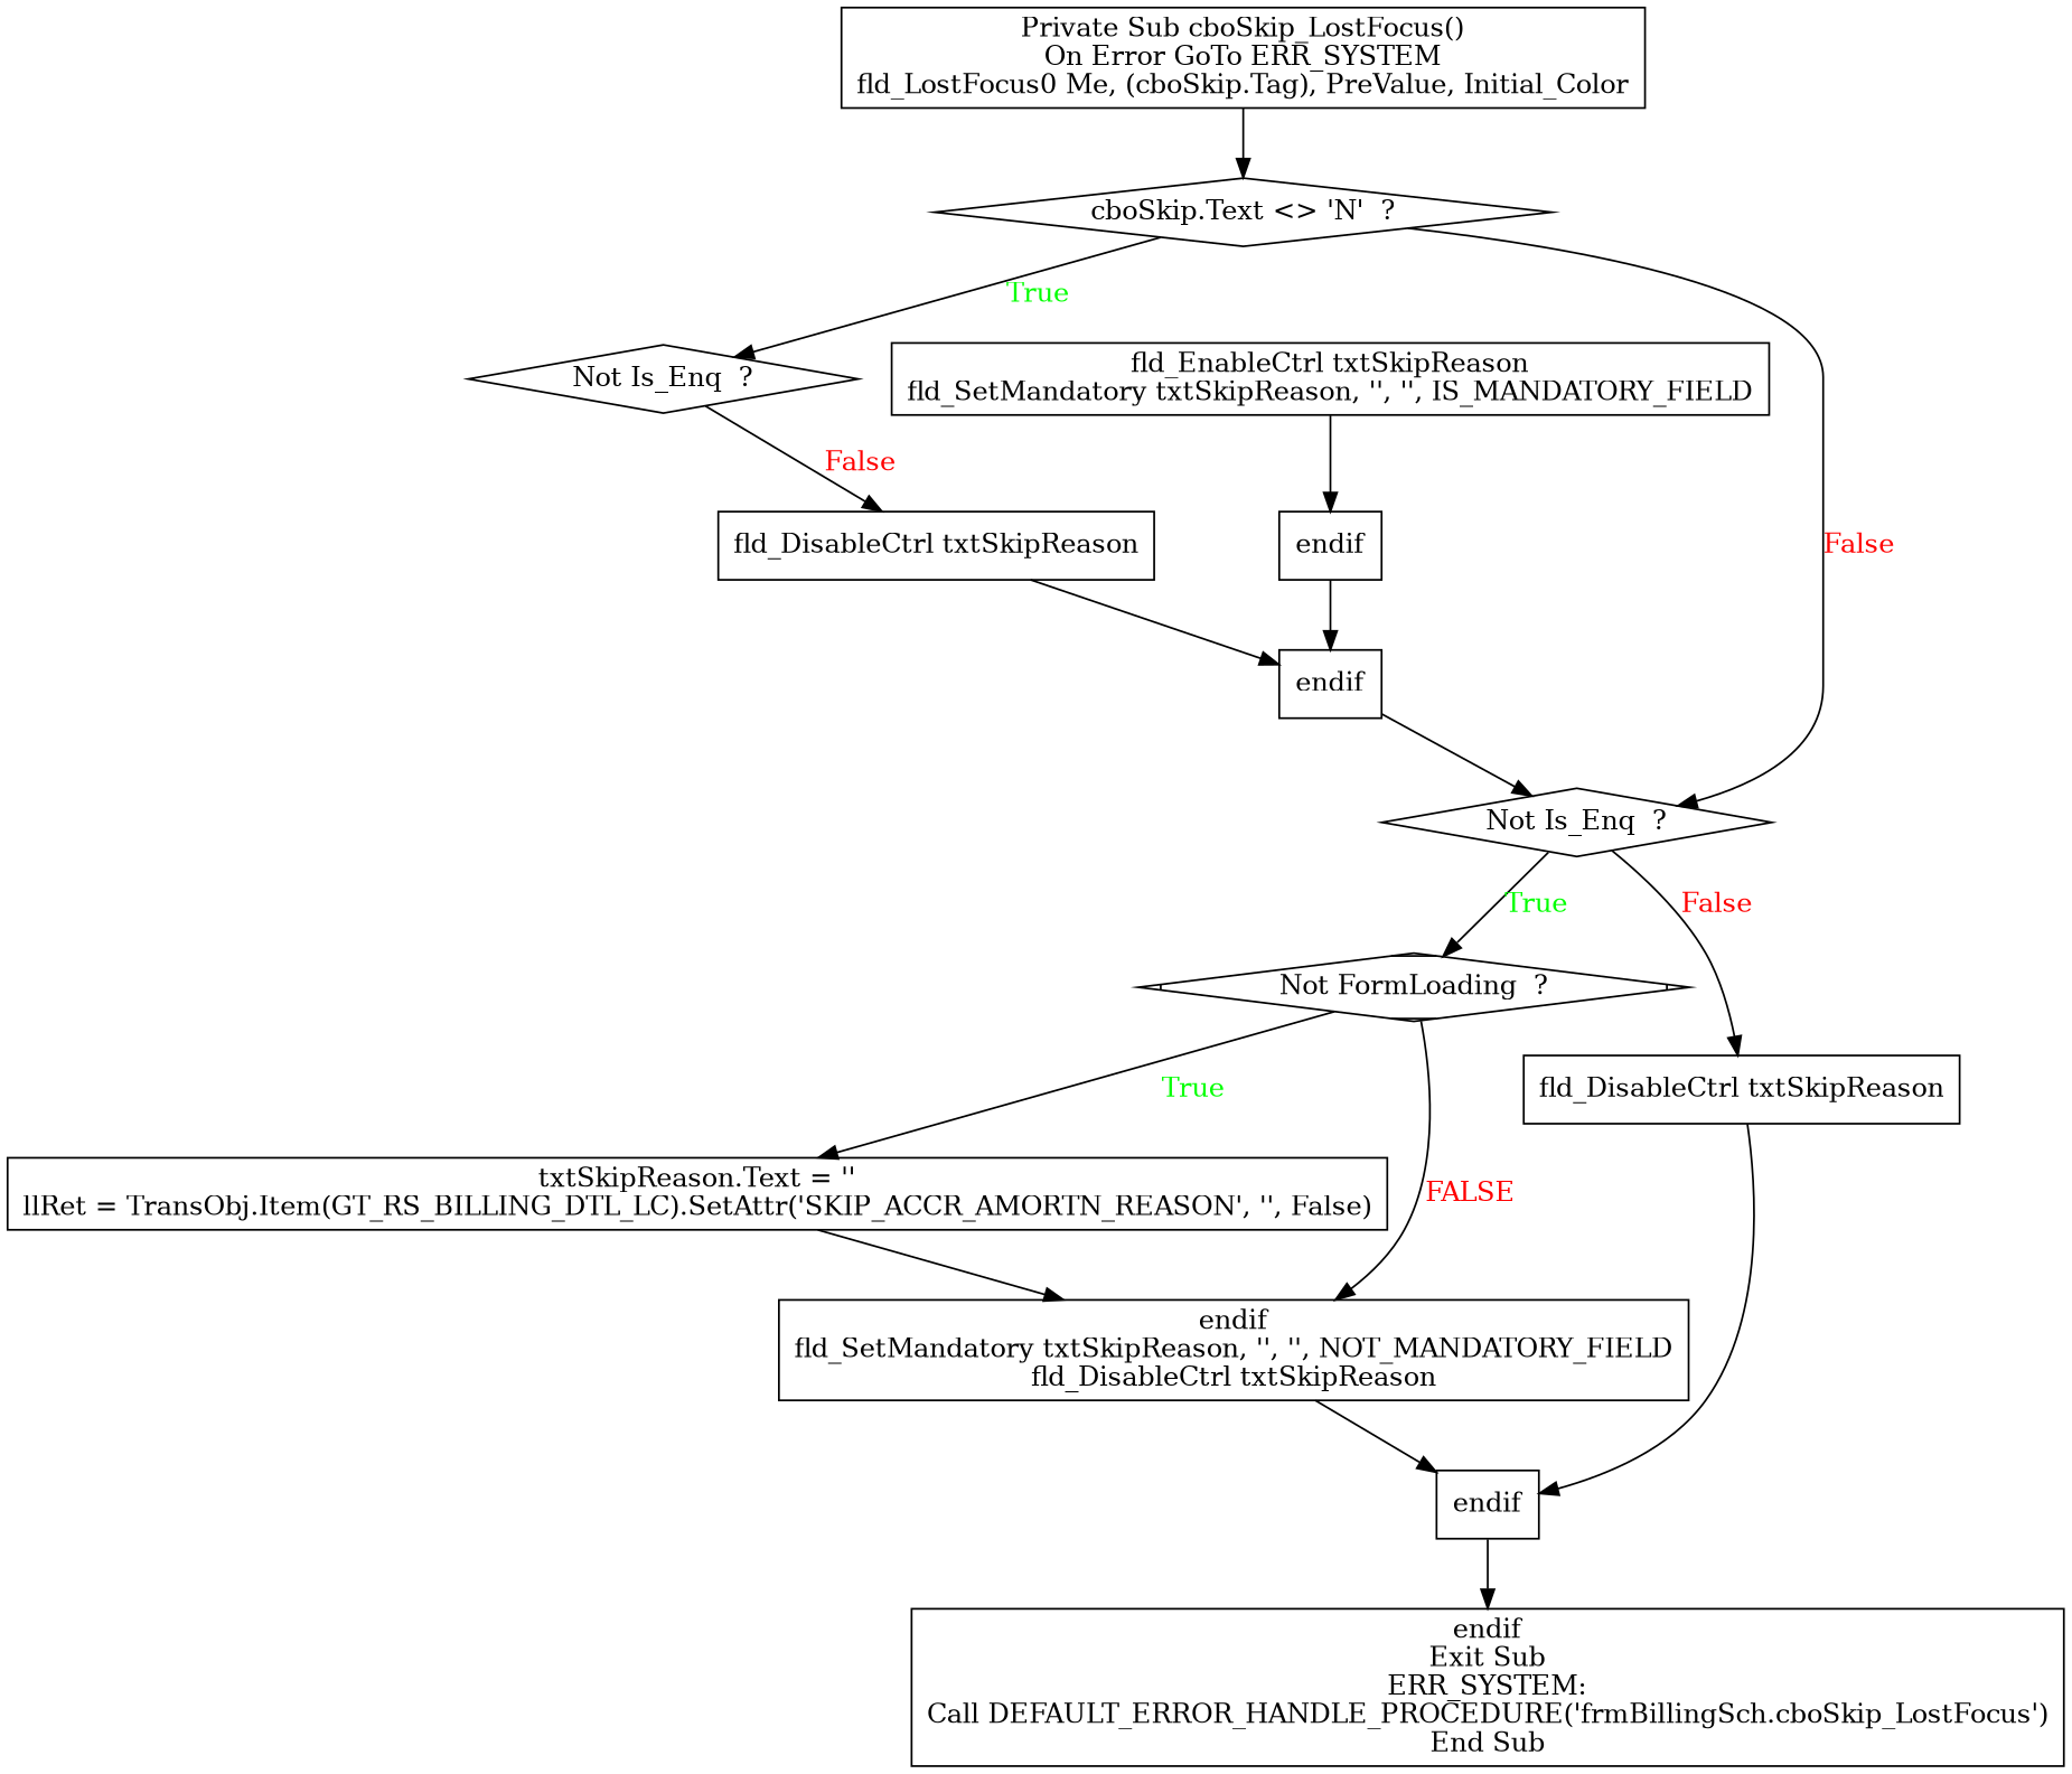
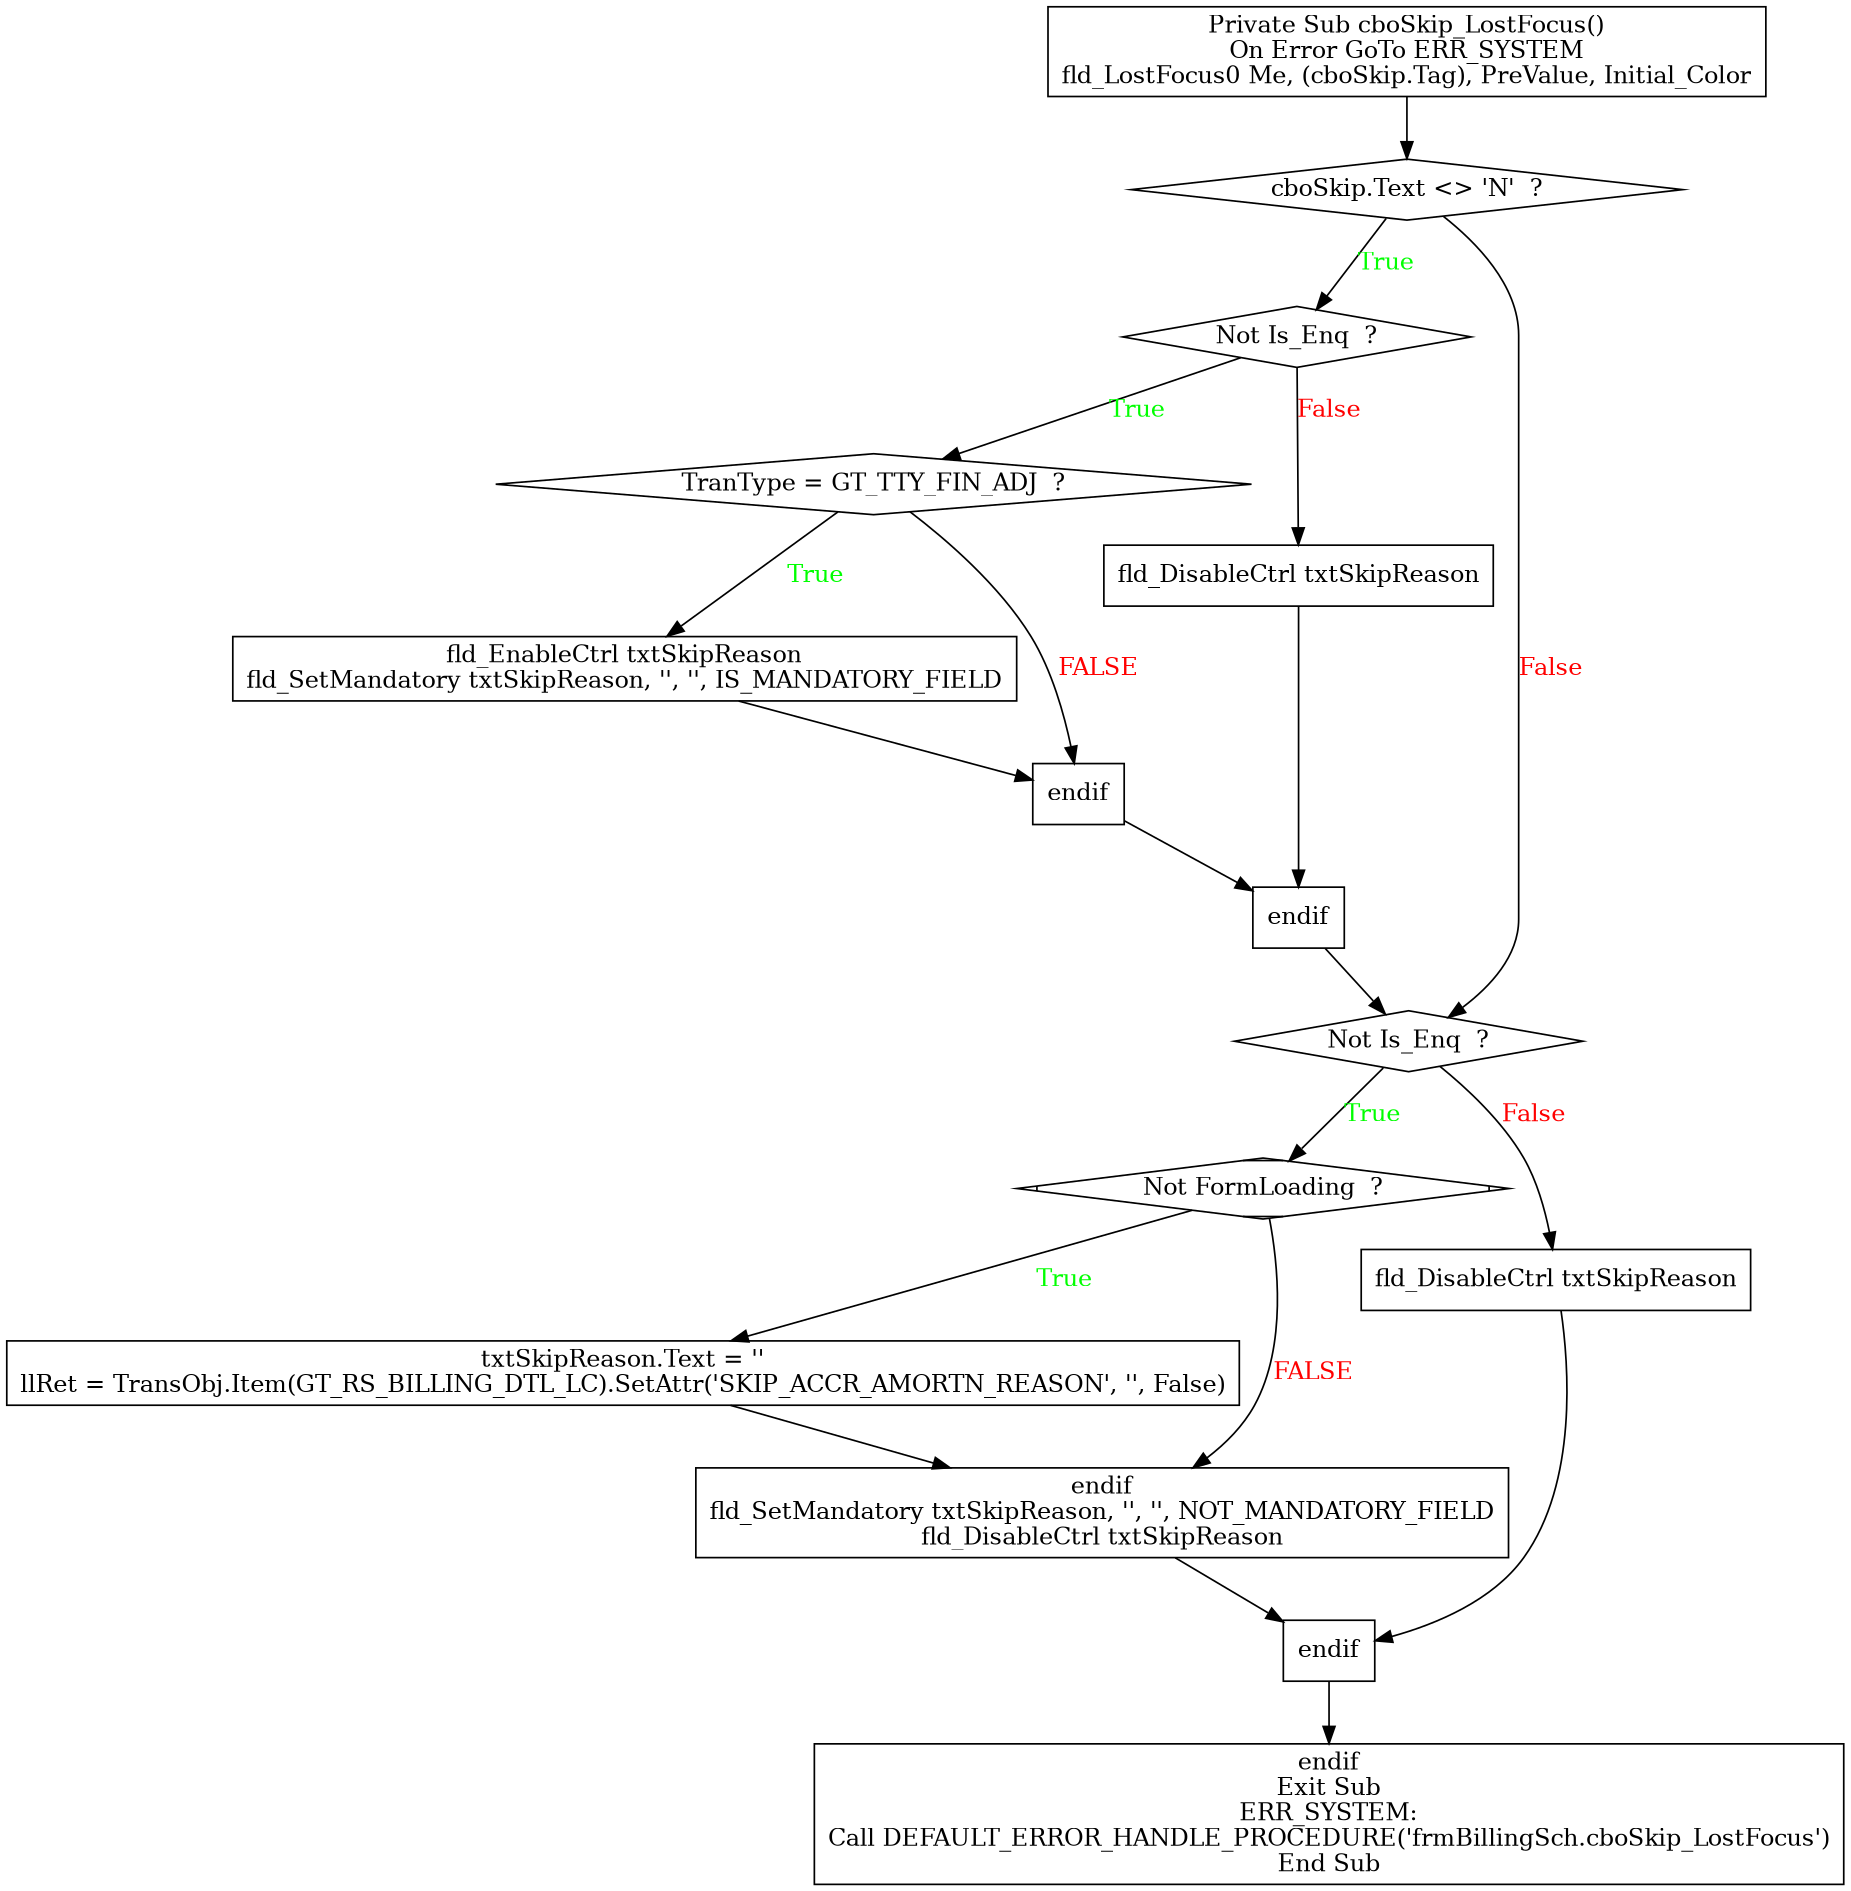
  digraph {
    node [shape=box]
    n1 [label="Private Sub cboSkip_LostFocus()\nOn Error GoTo ERR_SYSTEM\nfld_LostFocus0 Me, (cboSkip.Tag), PreValue, Initial_Color"]
    n2 [label="cboSkip.Text <> 'N'  ?" shape=diamond]
    n3 [label="Not Is_Enq  ?" shape=diamond]
    n4 [label="Not Is_Enq  ?" shape=diamond]
+   n5 [label="TranType = GT_TTY_FIN_ADJ  ?" shape=diamond]
    n6 [label="fld_DisableCtrl txtSkipReason"]
    n7 [label="fld_EnableCtrl txtSkipReason\nfld_SetMandatory txtSkipReason, '', '', IS_MANDATORY_FIELD"]
    n8 [label=endif]
    n9 [label=endif]
    n10 [label="Not FormLoading  ?" shape=Mdiamond]
    n11 [label="fld_DisableCtrl txtSkipReason"]
    n12 [label="txtSkipReason.Text = ''\nllRet = TransObj.Item(GT_RS_BILLING_DTL_LC).SetAttr('SKIP_ACCR_AMORTN_REASON', '', False)"]
    n13 [label="endif\nfld_SetMandatory txtSkipReason, '', '', NOT_MANDATORY_FIELD\nfld_DisableCtrl txtSkipReason"]
    n14 [label=endif]
    n15 [label="endif\nExit Sub\nERR_SYSTEM:\nCall DEFAULT_ERROR_HANDLE_PROCEDURE('frmBillingSch.cboSkip_LostFocus')\nEnd Sub"]
    n1 -> n2
    n2 -> n3 [fontcolor=GREEN label=True]
    n2 -> n4 [fontcolor=RED label=False]
+   n3 -> n5 [fontcolor=GREEN label=True]
    n3 -> n6 [fontcolor=RED label=False]
    n4 -> n10 [fontcolor=GREEN label=True]
    n4 -> n11 [fontcolor=RED label=False]
+   n5 -> n7 [fontcolor=GREEN label=True]
+   n5 -> n8 [fontcolor=RED label=FALSE]
    n6 -> n9
    n7 -> n8
    n8 -> n9
    n9 -> n4
    n10 -> n12 [fontcolor=GREEN label=True]
    n10 -> n13 [fontcolor=RED label=FALSE]
    n11 -> n14
    n12 -> n13
    n13 -> n14
    n14 -> n15
  }
